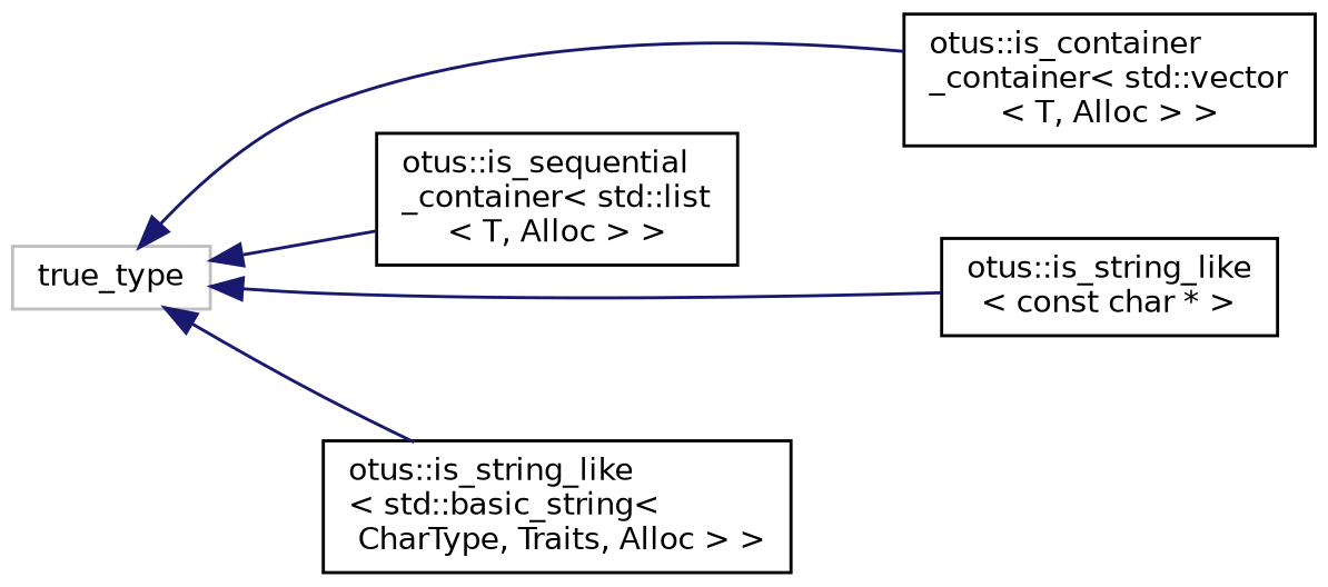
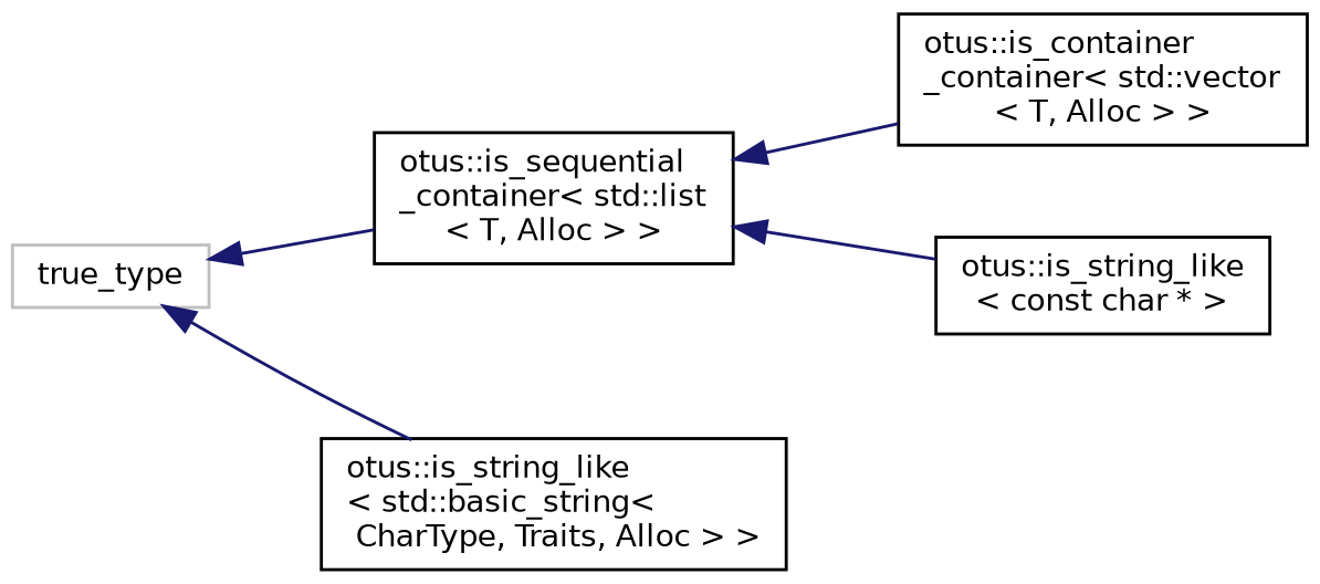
  digraph {
    rankdir=LR
    node [color=black fillcolor=white fontname=Helvetica fontsize=10 shape=record style=filled]
    edge [color=midnightblue dir=back fontname=Helvetica fontsize=10 labelfontname=Helvetica labelfontsize=10 style=solid]
    n1 [color=grey75 height=0.2 label=true_type width=0.4]
    n2 [height=0.2 label="otus::is_sequential\l_container\< std::list\l\< T, Alloc \> \>" width=0.4]
    n3 [height=0.2 label="otus::is_container\l_container\< std::vector\l\< T, Alloc \> \>" width=0.4]
    n4 [height=0.2 label="otus::is_string_like\l\< const char * \>" width=0.4]
    n5 [height=0.2 label="otus::is_string_like\l\< std::basic_string\<\l CharType, Traits, Alloc \> \>" width=0.4]
    n1 -> n2
-   n1 -> n3
-   n1 -> n4
+   n2 -> n3
+   n2 -> n4
    n1 -> n5
  }
